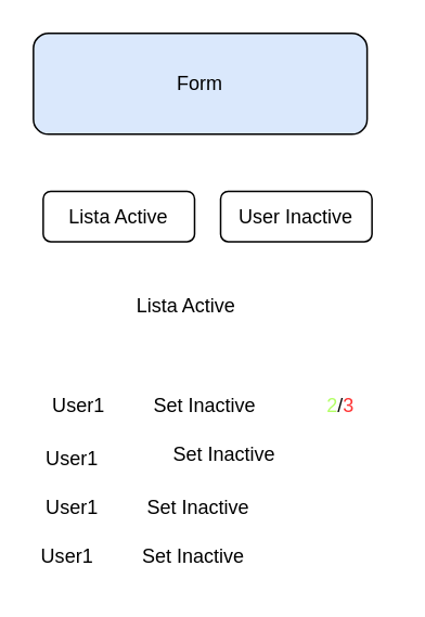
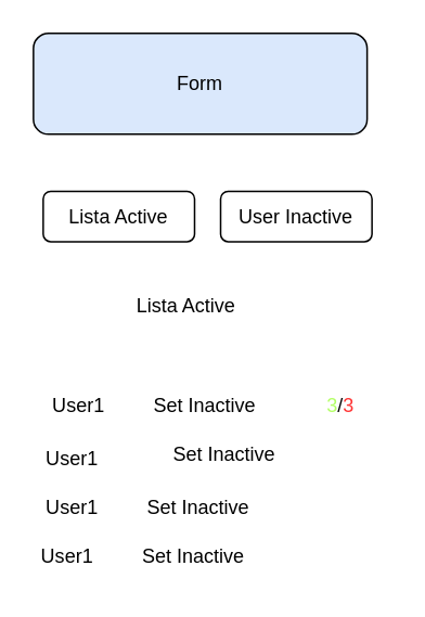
  <mxCell id="0" />
  <mxCell id="1" parent="0" />
  <mxCell id="2" value="Form" style="rounded=1;whiteSpace=wrap;html=1;fillColor=#dae8fc;" vertex="1" parent="1"><mxGeometry x="20" y="20" width="205" height="62" as="geometry" /></mxCell>
  <mxCell id="3" value="Lista Active" style="rounded=1;whiteSpace=wrap;html=1;" vertex="1" parent="1"><mxGeometry x="26" y="117" width="93" height="31" as="geometry" /></mxCell>
  <mxCell id="4" value="User Inactive" style="rounded=1;whiteSpace=wrap;html=1;" vertex="1" parent="1"><mxGeometry x="135" y="117" width="93" height="31" as="geometry" /></mxCell>
  <mxCell id="5" value="User1" style="text;html=1;strokeColor=none;fillColor=none;align=left;verticalAlign=middle;whiteSpace=wrap;rounded=0;" vertex="1" parent="1"><mxGeometry x="30" y="234" width="199" height="30" as="geometry" /></mxCell>
  <mxCell id="6" value="Set Inactive" style="text;html=1;strokeColor=none;fillColor=none;align=center;verticalAlign=middle;whiteSpace=wrap;rounded=0;" vertex="1" parent="1"><mxGeometry x="84" y="234" width="83" height="30" as="geometry" /></mxCell>
  <mxCell id="7" value="Lista Active" style="text;html=1;strokeColor=none;fillColor=none;align=center;verticalAlign=middle;whiteSpace=wrap;rounded=0;" vertex="1" parent="1"><mxGeometry x="53" y="173" width="122" height="30" as="geometry" /></mxCell>
  <mxCell id="8" value="User1" style="text;html=1;strokeColor=none;fillColor=none;align=left;verticalAlign=middle;whiteSpace=wrap;rounded=0;" vertex="1" parent="1"><mxGeometry x="23" y="327" width="168" height="30" as="geometry" /></mxCell>
  <mxCell id="9" value="Set Inactive" style="text;html=1;strokeColor=none;fillColor=none;align=center;verticalAlign=middle;whiteSpace=wrap;rounded=0;" vertex="1" parent="1"><mxGeometry x="77" y="327" width="83" height="30" as="geometry" /></mxCell>
  <mxCell id="10" value="User1" style="text;html=1;strokeColor=none;fillColor=none;align=left;verticalAlign=middle;whiteSpace=wrap;rounded=0;" vertex="1" parent="1"><mxGeometry x="26" y="267" width="168" height="30" as="geometry" /></mxCell>
  <mxCell id="11" value="Set Inactive" style="text;html=1;strokeColor=none;fillColor=none;align=center;verticalAlign=middle;whiteSpace=wrap;rounded=0;" vertex="1" parent="1"><mxGeometry x="96" y="264" width="83" height="30" as="geometry" /></mxCell>
  <mxCell id="12" value="User1" style="text;html=1;strokeColor=none;fillColor=none;align=left;verticalAlign=middle;whiteSpace=wrap;rounded=0;" vertex="1" parent="1"><mxGeometry x="26" y="297" width="168" height="30" as="geometry" /></mxCell>
  <mxCell id="13" value="Set Inactive" style="text;html=1;strokeColor=none;fillColor=none;align=center;verticalAlign=middle;whiteSpace=wrap;rounded=0;" vertex="1" parent="1"><mxGeometry x="80" y="297" width="83" height="30" as="geometry" /></mxCell>
- <mxCell id="14" value="&lt;font color=&quot;#b3ff66&quot;&gt;2&lt;/font&gt;/&lt;font color=&quot;#ff3333&quot;&gt;3&lt;/font&gt;" style="text;html=1;strokeColor=none;fillColor=none;align=center;verticalAlign=middle;whiteSpace=wrap;rounded=0;" vertex="1" parent="1"><mxGeometry x="179" y="234" width="60" height="30" as="geometry" /></mxCell>
+ <mxCell id="14" value="&lt;font color=&quot;#b3ff66&quot;&gt;3&lt;/font&gt;/&lt;font color=&quot;#ff3333&quot;&gt;3&lt;/font&gt;" style="text;html=1;strokeColor=none;fillColor=none;align=center;verticalAlign=middle;whiteSpace=wrap;rounded=0;" vertex="1" parent="1"><mxGeometry x="179" y="234" width="60" height="30" as="geometry" /></mxCell>
